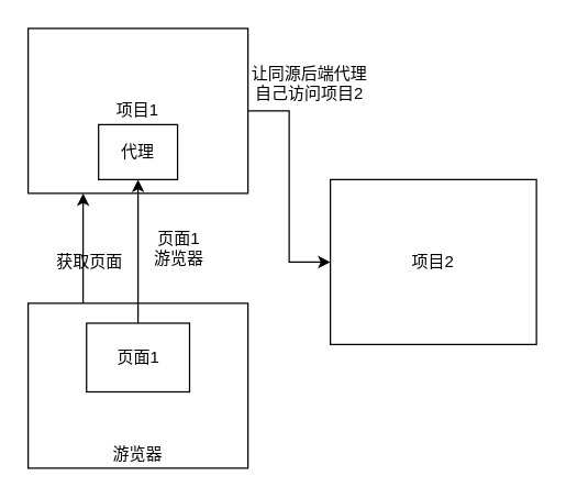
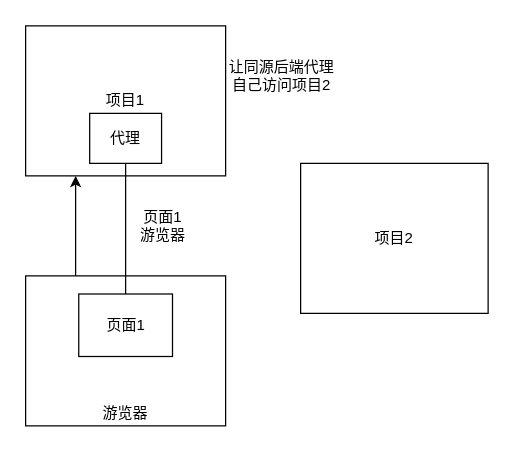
  <mxCell id="0" />
  <mxCell id="1" parent="0" />
  <mxCell id="2" style="edgeStyle=orthogonalEdgeStyle;rounded=0;orthogonalLoop=1;jettySize=auto;html=1;exitX=0.25;exitY=0;exitDx=0;exitDy=0;entryX=0.25;entryY=1;entryDx=0;entryDy=0;" parent="1" source="3" target="5" edge="1"><mxGeometry relative="1" as="geometry" /></mxCell>
  <mxCell id="3" value="" style="rounded=0;whiteSpace=wrap;html=1;" parent="1" vertex="1"><mxGeometry x="20" y="220" width="160" height="120" as="geometry" /></mxCell>
- <mxCell id="4" style="edgeStyle=orthogonalEdgeStyle;rounded=0;orthogonalLoop=1;jettySize=auto;html=1;exitX=1;exitY=0.5;exitDx=0;exitDy=0;entryX=0;entryY=0.5;entryDx=0;entryDy=0;" parent="1" source="5" target="6" edge="1"><mxGeometry relative="1" as="geometry" /></mxCell>
  <mxCell id="5" value="项目1" style="rounded=0;whiteSpace=wrap;html=1;" parent="1" vertex="1"><mxGeometry x="20" y="20" width="160" height="120" as="geometry" /></mxCell>
  <mxCell id="6" value="项目2" style="rounded=0;whiteSpace=wrap;html=1;" parent="1" vertex="1"><mxGeometry x="240" y="130" width="150" height="120" as="geometry" /></mxCell>
- <mxCell id="7" value="获取页面" style="text;html=1;strokeColor=none;fillColor=none;align=center;verticalAlign=middle;whiteSpace=wrap;rounded=0;" parent="1" vertex="1"><mxGeometry x="30" y="180" width="70" height="20" as="geometry" /></mxCell>
- <mxCell id="8" style="edgeStyle=orthogonalEdgeStyle;rounded=0;orthogonalLoop=1;jettySize=auto;html=1;exitX=0.5;exitY=0;exitDx=0;exitDy=0;entryX=0.5;entryY=1;entryDx=0;entryDy=0;" edge="1" parent="1" source="9" target="13"><mxGeometry relative="1" as="geometry" /></mxCell>
+ <mxCell id="8" style="edgeStyle=orthogonalEdgeStyle;rounded=0;orthogonalLoop=1;jettySize=auto;html=1;exitX=0.5;exitY=0;exitDx=0;exitDy=0;entryX=0.5;entryY=1;entryDx=0;entryDy=0;endArrow=none;" edge="1" parent="1" source="9" target="13"><mxGeometry relative="1" as="geometry" /></mxCell>
  <mxCell id="9" value="页面1" style="rounded=0;whiteSpace=wrap;html=1;" parent="1" vertex="1"><mxGeometry x="62.5" y="234.5" width="75" height="50" as="geometry" /></mxCell>
  <mxCell id="10" value="游览器" style="text;html=1;strokeColor=none;fillColor=none;align=center;verticalAlign=middle;whiteSpace=wrap;rounded=0;" parent="1" vertex="1"><mxGeometry x="65" y="320" width="70" height="20" as="geometry" /></mxCell>
  <mxCell id="11" value="页面1游览器" style="text;html=1;strokeColor=none;fillColor=none;align=center;verticalAlign=middle;whiteSpace=wrap;rounded=0;" parent="1" vertex="1"><mxGeometry x="110" y="170" width="40" height="20" as="geometry" /></mxCell>
  <mxCell id="12" value="让同源后端代理自己访问项目2" style="text;html=1;strokeColor=none;fillColor=none;align=center;verticalAlign=middle;whiteSpace=wrap;rounded=0;" parent="1" vertex="1"><mxGeometry x="180" y="50" width="90" height="20" as="geometry" /></mxCell>
  <mxCell id="13" value="代理" style="rounded=0;whiteSpace=wrap;html=1;" vertex="1" parent="1"><mxGeometry x="71.25" y="90" width="57.5" height="40" as="geometry" /></mxCell>
